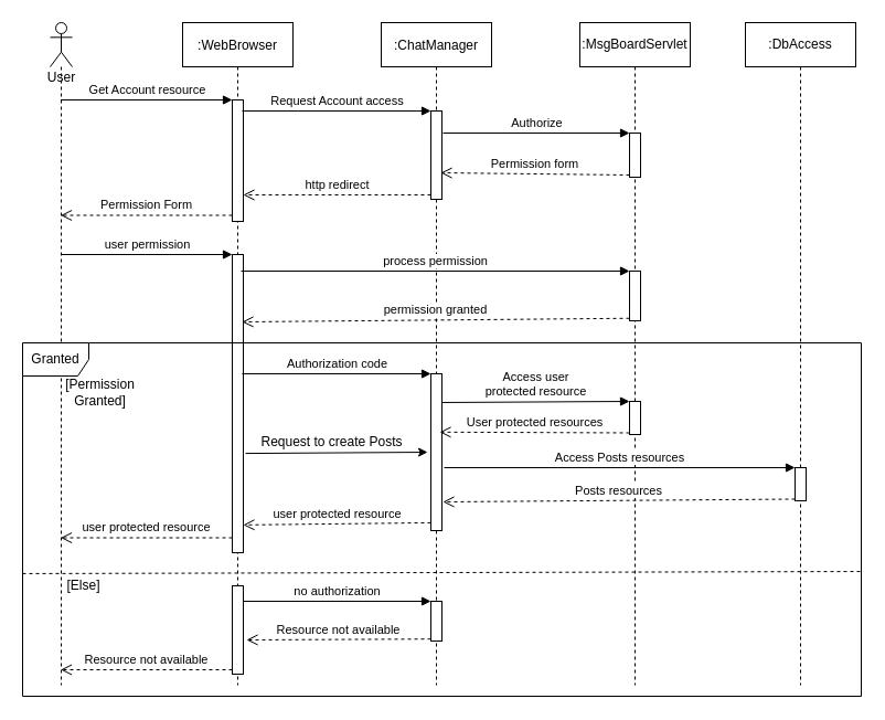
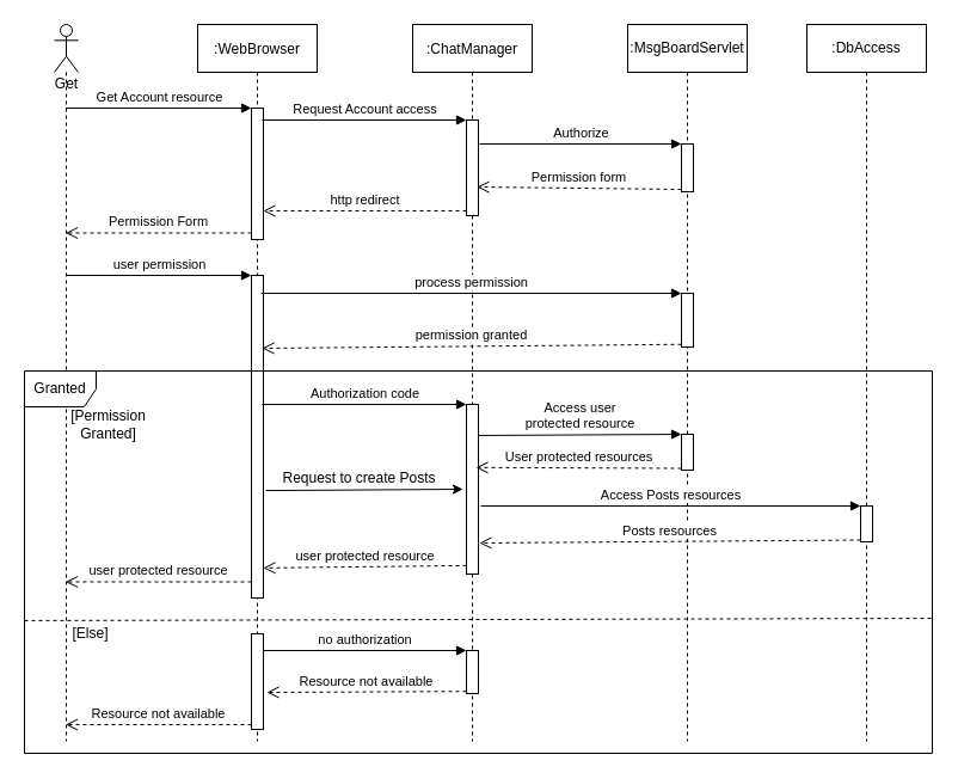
  <mxCell id="0" />
  <mxCell id="1" parent="0" />
  <mxCell id="2" value=":WebBrowser" style="shape=umlLifeline;perimeter=lifelinePerimeter;container=1;collapsible=0;recursiveResize=0;rounded=0;shadow=0;strokeWidth=1;" parent="1" vertex="1"><mxGeometry x="165" y="20" width="100" height="600" as="geometry" /></mxCell>
  <mxCell id="3" value="" style="html=1;points=[];perimeter=orthogonalPerimeter;" parent="2" vertex="1"><mxGeometry x="45" y="70" width="10" height="110" as="geometry" /></mxCell>
  <mxCell id="4" value="" style="html=1;points=[];perimeter=orthogonalPerimeter;" parent="2" vertex="1"><mxGeometry x="45" y="210" width="10" height="270" as="geometry" /></mxCell>
  <mxCell id="5" value="" style="html=1;points=[];perimeter=orthogonalPerimeter;" parent="2" vertex="1"><mxGeometry x="45" y="510" width="10" height="80" as="geometry" /></mxCell>
  <mxCell id="6" value=":ChatManager" style="shape=umlLifeline;perimeter=lifelinePerimeter;container=1;collapsible=0;recursiveResize=0;rounded=0;shadow=0;strokeWidth=1;" parent="1" vertex="1"><mxGeometry x="345" y="20" width="100" height="600" as="geometry" /></mxCell>
  <mxCell id="7" value="" style="html=1;points=[];perimeter=orthogonalPerimeter;" parent="6" vertex="1"><mxGeometry x="45" y="80" width="10" height="80" as="geometry" /></mxCell>
  <mxCell id="8" value="" style="html=1;points=[];perimeter=orthogonalPerimeter;" parent="6" vertex="1"><mxGeometry x="45" y="318" width="10" height="142" as="geometry" /></mxCell>
  <mxCell id="9" value="" style="html=1;points=[];perimeter=orthogonalPerimeter;" parent="6" vertex="1"><mxGeometry x="45" y="524" width="10" height="36" as="geometry" /></mxCell>
  <mxCell id="10" value="" style="shape=umlLifeline;participant=umlActor;perimeter=lifelinePerimeter;whiteSpace=wrap;html=1;container=1;collapsible=0;recursiveResize=0;verticalAlign=top;spacingTop=36;outlineConnect=0;" parent="1" vertex="1"><mxGeometry x="45" y="20" width="20" height="600" as="geometry" /></mxCell>
- <mxCell id="11" value="User" style="text;html=1;align=center;verticalAlign=middle;resizable=0;points=[];autosize=1;" parent="1" vertex="1"><mxGeometry x="35" y="60" width="40" height="20" as="geometry" /></mxCell>
+ <mxCell id="11" value="Get" style="text;html=1;align=center;verticalAlign=middle;resizable=0;points=[];autosize=1;" parent="1" vertex="1"><mxGeometry x="35" y="60" width="40" height="20" as="geometry" /></mxCell>
  <mxCell id="12" value=":MsgBoardServlet" style="shape=umlLifeline;perimeter=lifelinePerimeter;whiteSpace=wrap;html=1;container=1;collapsible=0;recursiveResize=0;outlineConnect=0;" parent="1" vertex="1"><mxGeometry x="525" y="20" width="100" height="600" as="geometry" /></mxCell>
  <mxCell id="13" value="" style="html=1;points=[];perimeter=orthogonalPerimeter;" parent="12" vertex="1"><mxGeometry x="45" y="100" width="10" height="40" as="geometry" /></mxCell>
  <mxCell id="14" value="" style="html=1;points=[];perimeter=orthogonalPerimeter;" parent="12" vertex="1"><mxGeometry x="45" y="225" width="10" height="45" as="geometry" /></mxCell>
  <mxCell id="15" value="" style="html=1;points=[];perimeter=orthogonalPerimeter;" parent="12" vertex="1"><mxGeometry x="45" y="343" width="10" height="30" as="geometry" /></mxCell>
  <mxCell id="16" value=":DbAccess" style="shape=umlLifeline;perimeter=lifelinePerimeter;whiteSpace=wrap;html=1;container=1;collapsible=0;recursiveResize=0;outlineConnect=0;" parent="1" vertex="1"><mxGeometry x="675" y="20" width="100" height="600" as="geometry" /></mxCell>
  <mxCell id="17" value="" style="html=1;points=[];perimeter=orthogonalPerimeter;" parent="16" vertex="1"><mxGeometry x="45" y="403" width="10" height="30" as="geometry" /></mxCell>
  <mxCell id="18" value="Request Account access" style="html=1;verticalAlign=bottom;endArrow=block;entryX=0;entryY=0;" parent="1" target="7" edge="1"><mxGeometry relative="1" as="geometry"><mxPoint x="219" y="100" as="sourcePoint" /></mxGeometry></mxCell>
  <mxCell id="19" value="http redirect" style="html=1;verticalAlign=bottom;endArrow=open;dashed=1;endSize=8;exitX=0;exitY=0.95;" parent="1" source="7" target="3" edge="1"><mxGeometry relative="1" as="geometry"><mxPoint x="255" y="176" as="targetPoint" /></mxGeometry></mxCell>
  <mxCell id="20" value="Authorize" style="html=1;verticalAlign=bottom;endArrow=block;entryX=0;entryY=0;" parent="1" target="13" edge="1"><mxGeometry relative="1" as="geometry"><mxPoint x="401" y="120" as="sourcePoint" /></mxGeometry></mxCell>
  <mxCell id="21" value="Permission form" style="html=1;verticalAlign=bottom;endArrow=open;dashed=1;endSize=8;exitX=0;exitY=0.95;entryX=0.9;entryY=0.7;entryDx=0;entryDy=0;entryPerimeter=0;" parent="1" source="13" target="7" edge="1"><mxGeometry relative="1" as="geometry"><mxPoint x="395" y="206" as="targetPoint" /></mxGeometry></mxCell>
  <mxCell id="22" value="user permission" style="html=1;verticalAlign=bottom;endArrow=block;entryX=0;entryY=0;" parent="1" source="10" target="4" edge="1"><mxGeometry relative="1" as="geometry"><mxPoint x="95" y="220" as="sourcePoint" /></mxGeometry></mxCell>
  <mxCell id="23" value="user protected resource" style="html=1;verticalAlign=bottom;endArrow=open;dashed=1;endSize=8;exitX=0;exitY=0.95;" parent="1" source="4" target="10" edge="1"><mxGeometry relative="1" as="geometry"><mxPoint x="95" y="296" as="targetPoint" /></mxGeometry></mxCell>
  <mxCell id="24" value="process permission" style="html=1;verticalAlign=bottom;endArrow=block;entryX=0;entryY=0;exitX=0.53;exitY=0.375;exitDx=0;exitDy=0;exitPerimeter=0;" parent="1" source="2" target="14" edge="1"><mxGeometry relative="1" as="geometry"><mxPoint x="435" y="230" as="sourcePoint" /></mxGeometry></mxCell>
  <mxCell id="25" value="permission granted" style="html=1;verticalAlign=bottom;endArrow=open;dashed=1;endSize=8;exitX=0;exitY=0.95;entryX=0.9;entryY=0.226;entryDx=0;entryDy=0;entryPerimeter=0;" parent="1" source="14" target="4" edge="1"><mxGeometry relative="1" as="geometry"><mxPoint x="435" y="306" as="targetPoint" /></mxGeometry></mxCell>
  <mxCell id="26" value="Access user &lt;br&gt;protected resource" style="html=1;verticalAlign=bottom;endArrow=block;entryX=0;entryY=0;exitX=1;exitY=0.183;exitDx=0;exitDy=0;exitPerimeter=0;" parent="1" source="8" target="15" edge="1"><mxGeometry relative="1" as="geometry"><mxPoint x="405" y="360" as="sourcePoint" /></mxGeometry></mxCell>
  <mxCell id="27" value="Access Posts resources" style="html=1;verticalAlign=bottom;endArrow=block;entryX=0;entryY=0;" parent="1" target="17" edge="1"><mxGeometry relative="1" as="geometry"><mxPoint x="402" y="423" as="sourcePoint" /></mxGeometry></mxCell>
  <mxCell id="28" value="Posts resources" style="html=1;verticalAlign=bottom;endArrow=open;dashed=1;endSize=8;exitX=0;exitY=0.95;entryX=1.1;entryY=0.817;entryDx=0;entryDy=0;entryPerimeter=0;" parent="1" source="17" target="8" edge="1"><mxGeometry relative="1" as="geometry"><mxPoint x="405" y="459" as="targetPoint" /></mxGeometry></mxCell>
  <mxCell id="29" value="Resource not available" style="html=1;verticalAlign=bottom;endArrow=open;dashed=1;endSize=8;exitX=0;exitY=0.95;" parent="1" source="5" target="10" edge="1"><mxGeometry relative="1" as="geometry"><mxPoint x="115" y="546" as="targetPoint" /></mxGeometry></mxCell>
  <mxCell id="30" value="no authorization" style="html=1;verticalAlign=bottom;endArrow=block;entryX=0;entryY=0;exitX=1;exitY=0.175;exitDx=0;exitDy=0;exitPerimeter=0;" parent="1" source="5" target="9" edge="1"><mxGeometry relative="1" as="geometry"><mxPoint x="295" y="550" as="sourcePoint" /></mxGeometry></mxCell>
  <mxCell id="31" value="Resource not available" style="html=1;verticalAlign=bottom;endArrow=open;dashed=1;endSize=8;exitX=0;exitY=0.95;" parent="1" source="9" edge="1"><mxGeometry relative="1" as="geometry"><mxPoint x="223" y="579" as="targetPoint" /></mxGeometry></mxCell>
  <mxCell id="32" value="Get Account resource" style="html=1;verticalAlign=bottom;endArrow=block;entryX=0;entryY=0;" parent="1" source="10" target="3" edge="1"><mxGeometry relative="1" as="geometry"><mxPoint x="145" y="90" as="sourcePoint" /></mxGeometry></mxCell>
  <mxCell id="33" value="Permission Form" style="html=1;verticalAlign=bottom;endArrow=open;dashed=1;endSize=8;exitX=0;exitY=0.95;" parent="1" source="3" target="10" edge="1"><mxGeometry relative="1" as="geometry"><mxPoint x="145" y="166" as="targetPoint" /></mxGeometry></mxCell>
  <mxCell id="34" value="Authorization code" style="html=1;verticalAlign=bottom;endArrow=block;entryX=0;entryY=0;exitX=0.9;exitY=0.4;exitDx=0;exitDy=0;exitPerimeter=0;" parent="1" source="4" target="8" edge="1"><mxGeometry relative="1" as="geometry"><mxPoint x="320" y="340" as="sourcePoint" /></mxGeometry></mxCell>
  <mxCell id="35" value="user protected resource" style="html=1;verticalAlign=bottom;endArrow=open;dashed=1;endSize=8;exitX=0;exitY=0.95;entryX=1;entryY=0.907;entryDx=0;entryDy=0;entryPerimeter=0;" parent="1" source="8" target="4" edge="1"><mxGeometry relative="1" as="geometry"><mxPoint x="225" y="483" as="targetPoint" /></mxGeometry></mxCell>
  <mxCell id="36" value="User protected resources" style="html=1;verticalAlign=bottom;endArrow=open;dashed=1;endSize=8;exitX=0;exitY=0.95;entryX=0.53;entryY=0.618;entryDx=0;entryDy=0;entryPerimeter=0;" parent="1" source="15" target="6" edge="1"><mxGeometry relative="1" as="geometry"><mxPoint x="403" y="399.04" as="targetPoint" /></mxGeometry></mxCell>
  <mxCell id="37" value="[Permission &lt;br&gt;Granted]" style="text;html=1;align=center;verticalAlign=middle;resizable=0;points=[];autosize=1;" parent="1" vertex="1"><mxGeometry x="50" y="340" width="80" height="30" as="geometry" /></mxCell>
  <mxCell id="38" value="[Else]" style="text;html=1;align=center;verticalAlign=middle;resizable=0;points=[];autosize=1;" parent="1" vertex="1"><mxGeometry x="50" y="520" width="50" height="20" as="geometry" /></mxCell>
  <mxCell id="39" value="" style="endArrow=none;dashed=1;html=1;entryX=1.001;entryY=0.647;entryDx=0;entryDy=0;entryPerimeter=0;exitX=0;exitY=0.653;exitDx=0;exitDy=0;exitPerimeter=0;" parent="1" source="42" target="42" edge="1"><mxGeometry width="50" height="50" relative="1" as="geometry"><mxPoint x="370" y="300" as="sourcePoint" /><mxPoint x="420" y="250" as="targetPoint" /></mxGeometry></mxCell>
  <mxCell id="40" value="" style="endArrow=classic;html=1;exitX=1.2;exitY=0.667;exitDx=0;exitDy=0;exitPerimeter=0;entryX=-0.3;entryY=0.5;entryDx=0;entryDy=0;entryPerimeter=0;" edge="1" parent="1" source="4" target="8"><mxGeometry width="50" height="50" relative="1" as="geometry"><mxPoint x="390" y="380" as="sourcePoint" /><mxPoint x="440" y="330" as="targetPoint" /></mxGeometry></mxCell>
  <mxCell id="41" value="Request to create Posts" style="text;html=1;align=center;verticalAlign=middle;resizable=0;points=[];autosize=1;" vertex="1" parent="1"><mxGeometry x="230" y="390" width="140" height="20" as="geometry" /></mxCell>
  <mxCell id="42" value="Granted" style="shape=umlFrame;whiteSpace=wrap;html=1;" parent="1" vertex="1"><mxGeometry x="20" y="310" width="760" height="320" as="geometry" /></mxCell>
